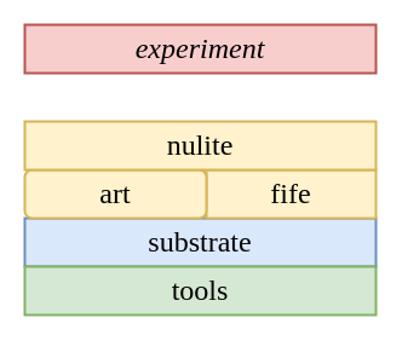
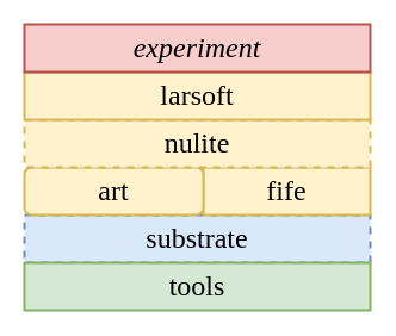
  <mxCell id="0" />
  <mxCell id="1" parent="0" />
- <mxCell id="2" value="&lt;font style=&quot;font-size: 24px;&quot; face=&quot;Lucida Console&quot;&gt;substrate&lt;/font&gt;" style="rounded=0;whiteSpace=wrap;html=1;strokeWidth=2;fillColor=#dae8fc;strokeColor=#6c8ebf;" vertex="1" parent="1"><mxGeometry x="20" y="180" width="290" height="40" as="geometry" /></mxCell>
+ <mxCell id="2" value="&lt;font style=&quot;font-size: 24px;&quot; face=&quot;Lucida Console&quot;&gt;substrate&lt;/font&gt;" style="rounded=0;whiteSpace=wrap;html=1;strokeWidth=2;fillColor=#dae8fc;strokeColor=#6c8ebf;dashed=1;" vertex="1" parent="1"><mxGeometry x="20" y="180" width="290" height="40" as="geometry" /></mxCell>
  <mxCell id="3" value="&lt;font style=&quot;font-size: 24px;&quot; face=&quot;Lucida Console&quot;&gt;tools&lt;/font&gt;" style="rounded=0;whiteSpace=wrap;html=1;strokeWidth=2;fillColor=#d5e8d4;strokeColor=#82b366;" vertex="1" parent="1"><mxGeometry x="20" y="220" width="290" height="40" as="geometry" /></mxCell>
  <mxCell id="4" value="&lt;font style=&quot;font-size: 24px;&quot; face=&quot;Lucida Console&quot;&gt;fife&lt;/font&gt;" style="rounded=0;whiteSpace=wrap;html=1;strokeWidth=2;fillColor=#fff2cc;strokeColor=#d6b656;" vertex="1" parent="1"><mxGeometry x="170" y="140" width="140" height="40" as="geometry" /></mxCell>
  <mxCell id="5" value="&lt;font style=&quot;font-size: 24px;&quot; face=&quot;Lucida Console&quot;&gt;art&lt;/font&gt;" style="whiteSpace=wrap;html=1;strokeWidth=2;fillColor=#fff2cc;strokeColor=#d6b656;rounded=1;" vertex="1" parent="1"><mxGeometry x="20" y="140" width="150" height="40" as="geometry" /></mxCell>
- <mxCell id="6" value="&lt;font style=&quot;font-size: 24px;&quot; face=&quot;Lucida Console&quot;&gt;nulite&lt;/font&gt;" style="rounded=0;whiteSpace=wrap;html=1;strokeWidth=2;fillColor=#fff2cc;strokeColor=#d6b656;" vertex="1" parent="1"><mxGeometry x="20" y="100" width="290" height="40" as="geometry" /></mxCell>
+ <mxCell id="6" value="&lt;font style=&quot;font-size: 24px;&quot; face=&quot;Lucida Console&quot;&gt;nulite&lt;/font&gt;" style="rounded=0;whiteSpace=wrap;html=1;strokeWidth=2;fillColor=#fff2cc;strokeColor=#d6b656;dashed=1;" vertex="1" parent="1"><mxGeometry x="20" y="100" width="290" height="40" as="geometry" /></mxCell>
+ <mxCell id="7" value="&lt;font style=&quot;font-size: 24px;&quot; face=&quot;Lucida Console&quot;&gt;larsoft&lt;/font&gt;" style="rounded=0;whiteSpace=wrap;html=1;strokeWidth=2;fillColor=#fff2cc;strokeColor=#d6b656;" vertex="1" parent="1"><mxGeometry x="20" y="60" width="290" height="40" as="geometry" /></mxCell>
  <mxCell id="8" value="&lt;font style=&quot;font-size: 24px;&quot; face=&quot;Lucida Console&quot;&gt;&lt;i&gt;experiment&lt;/i&gt;&lt;/font&gt;" style="rounded=0;whiteSpace=wrap;html=1;strokeWidth=2;fillColor=#f8cecc;strokeColor=#b85450;" vertex="1" parent="1"><mxGeometry x="20" y="20" width="290" height="40" as="geometry" /></mxCell>
